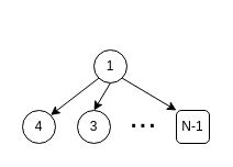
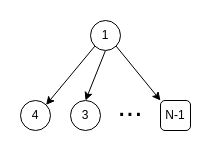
  <mxCell id="0" />
  <mxCell id="1" parent="0" />
  <mxCell id="2" style="rounded=0;orthogonalLoop=1;jettySize=auto;html=1;exitX=0;exitY=1;exitDx=0;exitDy=0;entryX=1;entryY=0;entryDx=0;entryDy=0;" edge="1" parent="1" source="5" target="7"><mxGeometry relative="1" as="geometry" /></mxCell>
  <mxCell id="3" style="rounded=0;orthogonalLoop=1;jettySize=auto;html=1;exitX=0.5;exitY=1;exitDx=0;exitDy=0;entryX=0.5;entryY=0;entryDx=0;entryDy=0;" edge="1" parent="1" source="5" target="8"><mxGeometry relative="1" as="geometry" /></mxCell>
  <mxCell id="4" style="rounded=0;orthogonalLoop=1;jettySize=auto;html=1;exitX=1;exitY=1;exitDx=0;exitDy=0;entryX=0;entryY=0;entryDx=0;entryDy=0;" edge="1" parent="1" source="5" target="9"><mxGeometry relative="1" as="geometry" /></mxCell>
- <mxCell id="5" value="1" style="ellipse;whiteSpace=wrap;html=1;aspect=fixed;" vertex="1" parent="1"><mxGeometry x="85" y="45" width="30" height="30" as="geometry" /></mxCell>
+ <mxCell id="5" value="1" style="ellipse;whiteSpace=wrap;html=1;aspect=fixed;" vertex="1" parent="1"><mxGeometry x="90" y="20" width="30" height="30" as="geometry" /></mxCell>
  <mxCell id="6" value="" style="group" vertex="1" connectable="0" parent="1"><mxGeometry x="20" y="90" width="170" height="40" as="geometry" /></mxCell>
  <mxCell id="7" value="4" style="ellipse;whiteSpace=wrap;html=1;aspect=fixed;" vertex="1" parent="6"><mxGeometry y="10" width="30" height="30" as="geometry" /></mxCell>
  <mxCell id="8" value="3" style="ellipse;whiteSpace=wrap;html=1;aspect=fixed;" vertex="1" parent="6"><mxGeometry x="50" y="10" width="30" height="30" as="geometry" /></mxCell>
  <mxCell id="9" value="N-1" style="whiteSpace=wrap;html=1;aspect=fixed;rounded=1;" vertex="1" parent="6"><mxGeometry x="140" y="10" width="30" height="30" as="geometry" /></mxCell>
  <mxCell id="10" value="..." style="text;html=1;strokeColor=none;fillColor=none;align=center;verticalAlign=middle;whiteSpace=wrap;rounded=0;fontSize=30;" vertex="1" parent="6"><mxGeometry x="80" width="60" height="30" as="geometry" /></mxCell>
